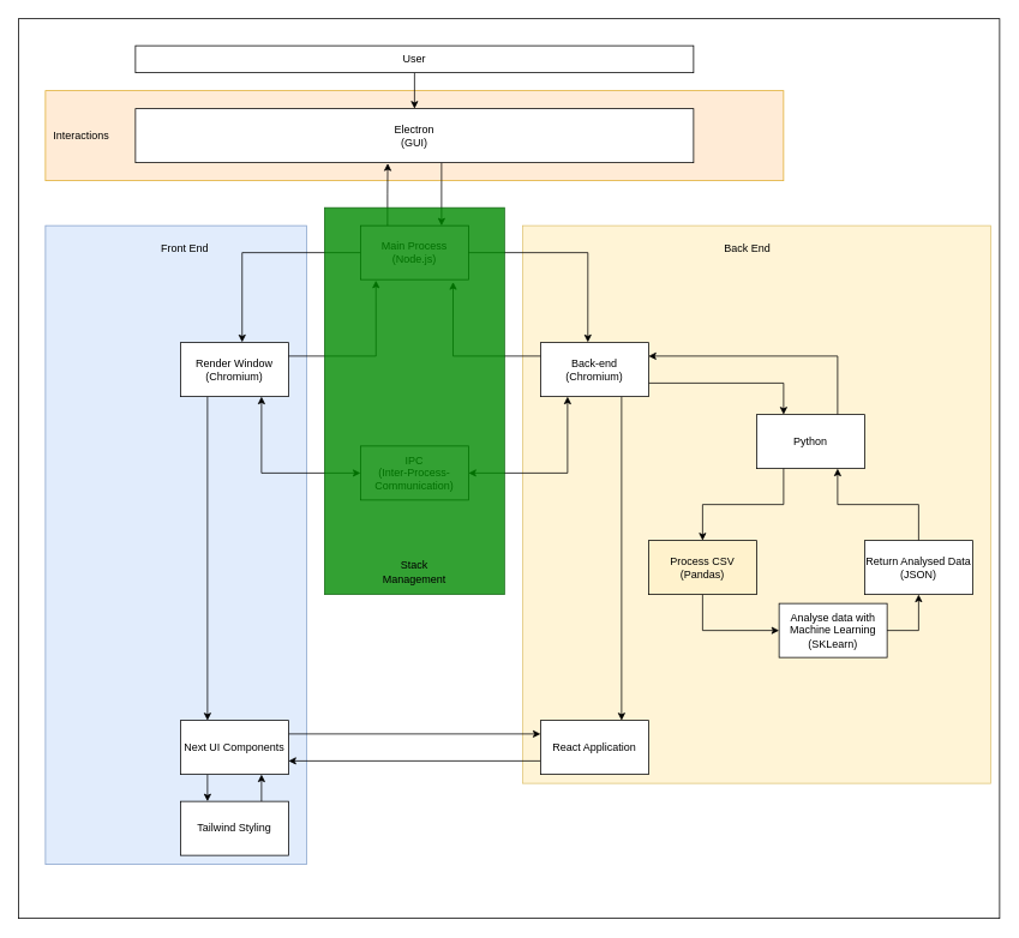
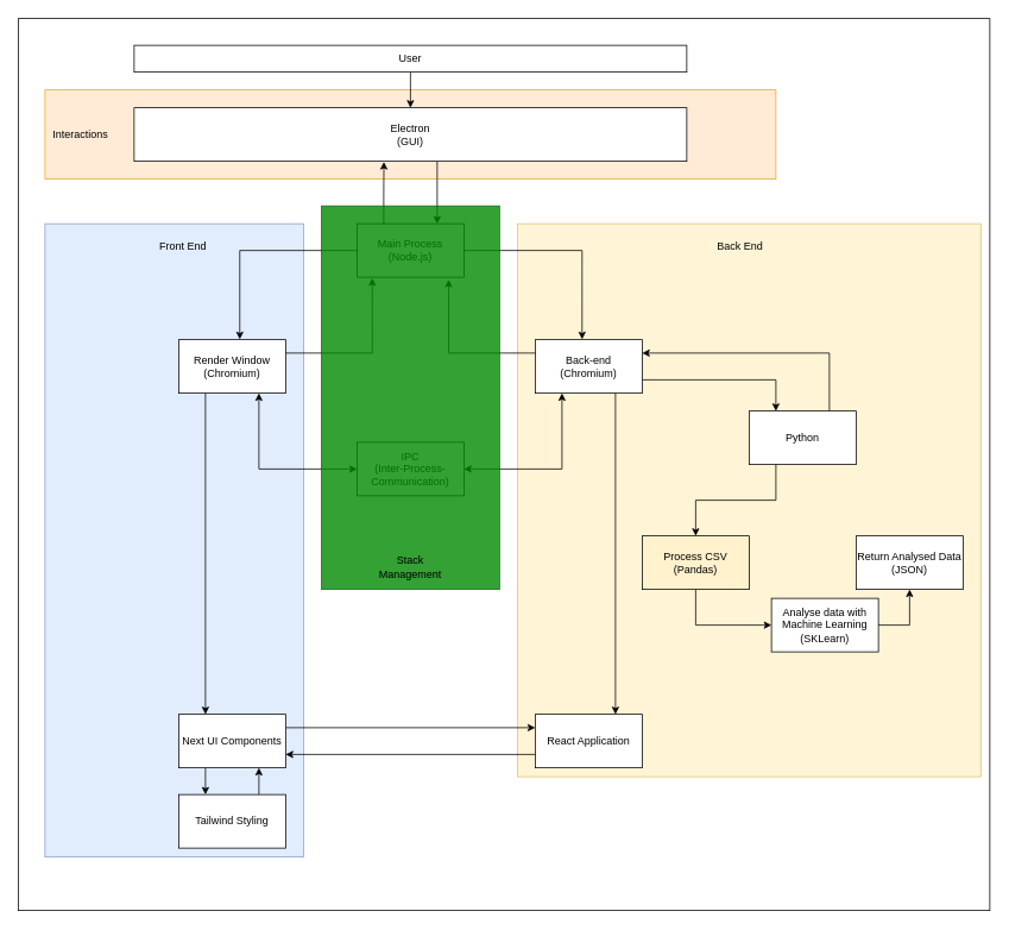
  <mxCell id="0" />
  <mxCell id="1" parent="0" />
  <mxCell id="2" value="" style="rounded=0;whiteSpace=wrap;html=1;" vertex="1" parent="1"><mxGeometry x="20" y="20" width="1090" height="1000" as="geometry" /></mxCell>
  <mxCell id="3" value="" style="rounded=0;whiteSpace=wrap;html=1;opacity=80;fillColor=#fff2cc;strokeColor=#d6b656;" parent="1" vertex="1"><mxGeometry x="580" y="250" width="520" height="620" as="geometry" /></mxCell>
  <mxCell id="4" value="" style="rounded=0;whiteSpace=wrap;html=1;opacity=80;fillColor=#dae8fc;strokeColor=#6c8ebf;" parent="1" vertex="1"><mxGeometry x="50" y="250" width="290" height="710" as="geometry" /></mxCell>
  <mxCell id="5" value="" style="rounded=0;whiteSpace=wrap;html=1;opacity=80;fillColor=#ffe6cc;strokeColor=#d79b00;" parent="1" vertex="1"><mxGeometry x="50" y="100" width="820" height="100" as="geometry" /></mxCell>
  <mxCell id="6" style="edgeStyle=orthogonalEdgeStyle;rounded=0;orthogonalLoop=1;jettySize=auto;html=1;exitX=0.5;exitY=1;exitDx=0;exitDy=0;entryX=0.5;entryY=0;entryDx=0;entryDy=0;" parent="1" source="7" target="9" edge="1"><mxGeometry relative="1" as="geometry" /></mxCell>
  <mxCell id="7" value="User" style="rounded=0;whiteSpace=wrap;html=1;" parent="1" vertex="1"><mxGeometry x="150" y="50" width="620" height="30" as="geometry" /></mxCell>
  <mxCell id="8" value="" style="edgeStyle=orthogonalEdgeStyle;rounded=0;orthogonalLoop=1;jettySize=auto;html=1;entryX=0.75;entryY=0;entryDx=0;entryDy=0;" parent="1" source="9" target="10" edge="1"><mxGeometry relative="1" as="geometry"><Array as="points"><mxPoint x="490" y="200" /><mxPoint x="490" y="200" /></Array></mxGeometry></mxCell>
  <mxCell id="9" value="Electron&lt;div&gt;(GUI)&lt;/div&gt;" style="rounded=0;whiteSpace=wrap;html=1;" parent="1" vertex="1"><mxGeometry x="150" y="120" width="620" height="60" as="geometry" /></mxCell>
  <mxCell id="10" value="Main Process&lt;div&gt;(Node.js)&lt;/div&gt;" style="rounded=0;whiteSpace=wrap;html=1;" parent="1" vertex="1"><mxGeometry x="400" y="250" width="120" height="60" as="geometry" /></mxCell>
  <mxCell id="11" style="edgeStyle=orthogonalEdgeStyle;rounded=0;orthogonalLoop=1;jettySize=auto;html=1;exitX=0.75;exitY=1;exitDx=0;exitDy=0;entryX=0;entryY=0.5;entryDx=0;entryDy=0;startArrow=classic;startFill=1;" parent="1" source="13" target="17" edge="1"><mxGeometry relative="1" as="geometry" /></mxCell>
  <mxCell id="12" style="edgeStyle=orthogonalEdgeStyle;rounded=0;orthogonalLoop=1;jettySize=auto;html=1;exitX=0.25;exitY=1;exitDx=0;exitDy=0;entryX=0.25;entryY=0;entryDx=0;entryDy=0;" parent="1" source="13" target="40" edge="1"><mxGeometry relative="1" as="geometry" /></mxCell>
  <mxCell id="13" value="Render Window&lt;div&gt;(Chromium)&lt;/div&gt;" style="whiteSpace=wrap;html=1;" parent="1" vertex="1"><mxGeometry x="200" y="380" width="120" height="60" as="geometry" /></mxCell>
  <mxCell id="14" style="edgeStyle=orthogonalEdgeStyle;rounded=0;orthogonalLoop=1;jettySize=auto;html=1;exitX=1;exitY=0.75;exitDx=0;exitDy=0;entryX=0.25;entryY=0;entryDx=0;entryDy=0;" parent="1" source="16" target="25" edge="1"><mxGeometry relative="1" as="geometry" /></mxCell>
  <mxCell id="15" style="edgeStyle=orthogonalEdgeStyle;rounded=0;orthogonalLoop=1;jettySize=auto;html=1;exitX=0.75;exitY=1;exitDx=0;exitDy=0;entryX=0.75;entryY=0;entryDx=0;entryDy=0;" parent="1" source="16" target="37" edge="1"><mxGeometry relative="1" as="geometry" /></mxCell>
  <mxCell id="16" value="Back-end&lt;div&gt;(Chromium)&lt;/div&gt;" style="whiteSpace=wrap;html=1;" parent="1" vertex="1"><mxGeometry x="600" y="380" width="120" height="60" as="geometry" /></mxCell>
  <mxCell id="17" value="IPC&lt;div&gt;(Inter-Process-Communication)&lt;/div&gt;" style="rounded=0;whiteSpace=wrap;html=1;" parent="1" vertex="1"><mxGeometry x="400" y="495" width="120" height="60" as="geometry" /></mxCell>
  <mxCell id="18" style="edgeStyle=orthogonalEdgeStyle;rounded=0;orthogonalLoop=1;jettySize=auto;html=1;exitX=0.25;exitY=0;exitDx=0;exitDy=0;entryX=0.452;entryY=1.012;entryDx=0;entryDy=0;entryPerimeter=0;" parent="1" source="10" target="9" edge="1"><mxGeometry relative="1" as="geometry" /></mxCell>
  <mxCell id="19" style="edgeStyle=orthogonalEdgeStyle;rounded=0;orthogonalLoop=1;jettySize=auto;html=1;exitX=0;exitY=0.5;exitDx=0;exitDy=0;entryX=0.571;entryY=-0.007;entryDx=0;entryDy=0;entryPerimeter=0;" parent="1" source="10" target="13" edge="1"><mxGeometry relative="1" as="geometry" /></mxCell>
  <mxCell id="20" style="edgeStyle=orthogonalEdgeStyle;rounded=0;orthogonalLoop=1;jettySize=auto;html=1;exitX=1;exitY=0.25;exitDx=0;exitDy=0;entryX=0.143;entryY=1.017;entryDx=0;entryDy=0;entryPerimeter=0;" parent="1" source="13" target="10" edge="1"><mxGeometry relative="1" as="geometry" /></mxCell>
  <mxCell id="21" style="edgeStyle=orthogonalEdgeStyle;rounded=0;orthogonalLoop=1;jettySize=auto;html=1;exitX=1;exitY=0.5;exitDx=0;exitDy=0;entryX=0.438;entryY=-0.007;entryDx=0;entryDy=0;entryPerimeter=0;" parent="1" source="10" target="16" edge="1"><mxGeometry relative="1" as="geometry" /></mxCell>
  <mxCell id="22" style="edgeStyle=orthogonalEdgeStyle;rounded=0;orthogonalLoop=1;jettySize=auto;html=1;exitX=0;exitY=0.25;exitDx=0;exitDy=0;entryX=0.857;entryY=1.045;entryDx=0;entryDy=0;entryPerimeter=0;" parent="1" source="16" target="10" edge="1"><mxGeometry relative="1" as="geometry" /></mxCell>
  <mxCell id="23" style="edgeStyle=orthogonalEdgeStyle;rounded=0;orthogonalLoop=1;jettySize=auto;html=1;exitX=1;exitY=0.5;exitDx=0;exitDy=0;startArrow=classic;startFill=1;entryX=0.25;entryY=1;entryDx=0;entryDy=0;" parent="1" source="17" target="16" edge="1"><mxGeometry relative="1" as="geometry"><mxPoint x="650" y="440" as="targetPoint" /></mxGeometry></mxCell>
  <mxCell id="24" style="edgeStyle=orthogonalEdgeStyle;rounded=0;orthogonalLoop=1;jettySize=auto;html=1;exitX=0.75;exitY=0;exitDx=0;exitDy=0;entryX=1;entryY=0.25;entryDx=0;entryDy=0;" parent="1" source="25" target="16" edge="1"><mxGeometry relative="1" as="geometry" /></mxCell>
  <mxCell id="25" value="Python" style="whiteSpace=wrap;html=1;" parent="1" vertex="1"><mxGeometry x="840" y="460" width="120" height="60" as="geometry" /></mxCell>
  <mxCell id="26" style="edgeStyle=orthogonalEdgeStyle;rounded=0;orthogonalLoop=1;jettySize=auto;html=1;exitX=0.5;exitY=1;exitDx=0;exitDy=0;entryX=0;entryY=0.5;entryDx=0;entryDy=0;" parent="1" source="27" target="29" edge="1"><mxGeometry relative="1" as="geometry" /></mxCell>
  <mxCell id="27" value="Process CSV&lt;div&gt;(Pandas)&lt;/div&gt;" style="rounded=0;whiteSpace=wrap;html=1;fillColor=#fff2cc;" parent="1" vertex="1"><mxGeometry x="720" y="600" width="120" height="60" as="geometry" /></mxCell>
  <mxCell id="28" style="edgeStyle=orthogonalEdgeStyle;rounded=0;orthogonalLoop=1;jettySize=auto;html=1;exitX=0.25;exitY=1;exitDx=0;exitDy=0;entryX=0.5;entryY=0;entryDx=0;entryDy=0;" parent="1" source="25" target="27" edge="1"><mxGeometry relative="1" as="geometry"><mxPoint x="760" y="600" as="targetPoint" /><Array as="points"><mxPoint x="870" y="560" /><mxPoint x="780" y="560" /></Array></mxGeometry></mxCell>
  <mxCell id="29" value="Analyse data with Machine Learning&lt;div&gt;(SKLearn)&lt;/div&gt;" style="whiteSpace=wrap;html=1;" parent="1" vertex="1"><mxGeometry x="865" y="670" width="120" height="60" as="geometry" /></mxCell>
- <mxCell id="30" style="edgeStyle=orthogonalEdgeStyle;rounded=0;orthogonalLoop=1;jettySize=auto;html=1;exitX=0.5;exitY=0;exitDx=0;exitDy=0;entryX=0.75;entryY=1;entryDx=0;entryDy=0;" parent="1" source="31" target="25" edge="1"><mxGeometry relative="1" as="geometry" /></mxCell>
  <mxCell id="31" value="Return Analysed Data&lt;div&gt;(JSON)&lt;/div&gt;" style="whiteSpace=wrap;html=1;" parent="1" vertex="1"><mxGeometry x="960" y="600" width="120" height="60" as="geometry" /></mxCell>
  <mxCell id="32" style="edgeStyle=orthogonalEdgeStyle;rounded=0;orthogonalLoop=1;jettySize=auto;html=1;exitX=1;exitY=0.5;exitDx=0;exitDy=0;" parent="1" source="29" target="31" edge="1"><mxGeometry relative="1" as="geometry" /></mxCell>
  <mxCell id="33" value="Interactions" style="text;html=1;align=center;verticalAlign=middle;whiteSpace=wrap;rounded=0;" parent="1" vertex="1"><mxGeometry x="60" y="135" width="60" height="30" as="geometry" /></mxCell>
  <mxCell id="34" value="Front End" style="text;html=1;align=center;verticalAlign=middle;whiteSpace=wrap;rounded=0;" parent="1" vertex="1"><mxGeometry x="175" y="260" width="60" height="30" as="geometry" /></mxCell>
  <mxCell id="35" value="Back End" style="text;html=1;align=center;verticalAlign=middle;whiteSpace=wrap;rounded=0;" parent="1" vertex="1"><mxGeometry x="800" y="260" width="60" height="30" as="geometry" /></mxCell>
  <mxCell id="36" style="edgeStyle=orthogonalEdgeStyle;rounded=0;orthogonalLoop=1;jettySize=auto;html=1;exitX=0;exitY=0.75;exitDx=0;exitDy=0;entryX=1;entryY=0.75;entryDx=0;entryDy=0;" parent="1" source="37" target="40" edge="1"><mxGeometry relative="1" as="geometry" /></mxCell>
  <mxCell id="37" value="React Application" style="whiteSpace=wrap;html=1;" parent="1" vertex="1"><mxGeometry x="600" y="800" width="120" height="60" as="geometry" /></mxCell>
  <mxCell id="38" style="edgeStyle=orthogonalEdgeStyle;rounded=0;orthogonalLoop=1;jettySize=auto;html=1;exitX=1;exitY=0.25;exitDx=0;exitDy=0;entryX=0;entryY=0.25;entryDx=0;entryDy=0;" parent="1" source="40" target="37" edge="1"><mxGeometry relative="1" as="geometry" /></mxCell>
  <mxCell id="39" style="edgeStyle=orthogonalEdgeStyle;rounded=0;orthogonalLoop=1;jettySize=auto;html=1;exitX=0.25;exitY=1;exitDx=0;exitDy=0;entryX=0.25;entryY=0;entryDx=0;entryDy=0;" parent="1" source="40" target="42" edge="1"><mxGeometry relative="1" as="geometry" /></mxCell>
  <mxCell id="40" value="Next UI Components" style="whiteSpace=wrap;html=1;" parent="1" vertex="1"><mxGeometry x="200" y="800" width="120" height="60" as="geometry" /></mxCell>
  <mxCell id="41" style="edgeStyle=orthogonalEdgeStyle;rounded=0;orthogonalLoop=1;jettySize=auto;html=1;exitX=0.75;exitY=0;exitDx=0;exitDy=0;entryX=0.75;entryY=1;entryDx=0;entryDy=0;" parent="1" source="42" target="40" edge="1"><mxGeometry relative="1" as="geometry" /></mxCell>
  <mxCell id="42" value="Tailwind Styling" style="whiteSpace=wrap;html=1;" parent="1" vertex="1"><mxGeometry x="200" y="890" width="120" height="60" as="geometry" /></mxCell>
  <mxCell id="43" value="" style="rounded=0;whiteSpace=wrap;html=1;opacity=80;fillColor=#008a00;strokeColor=#005700;fontColor=#ffffff;" vertex="1" parent="1"><mxGeometry x="360" y="230" width="200" height="430" as="geometry" /></mxCell>
  <mxCell id="44" value="Stack Management" style="text;html=1;align=center;verticalAlign=middle;whiteSpace=wrap;rounded=0;" vertex="1" parent="1"><mxGeometry x="430" y="620" width="60" height="30" as="geometry" /></mxCell>
